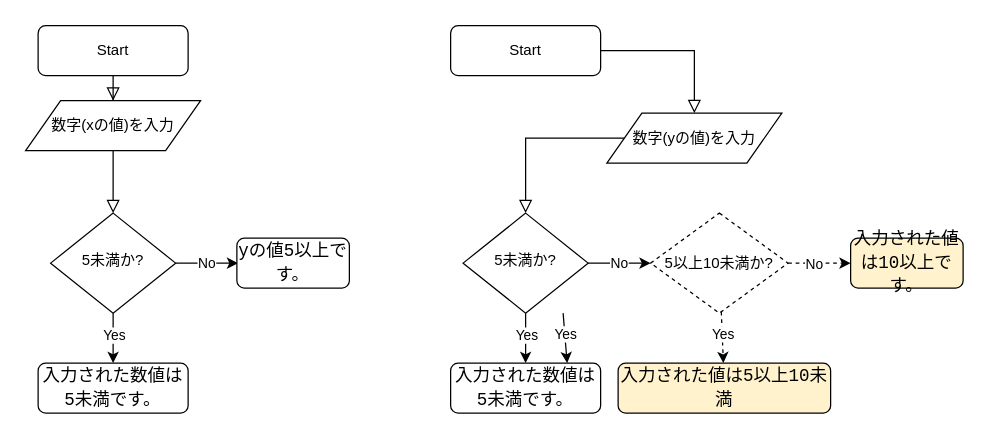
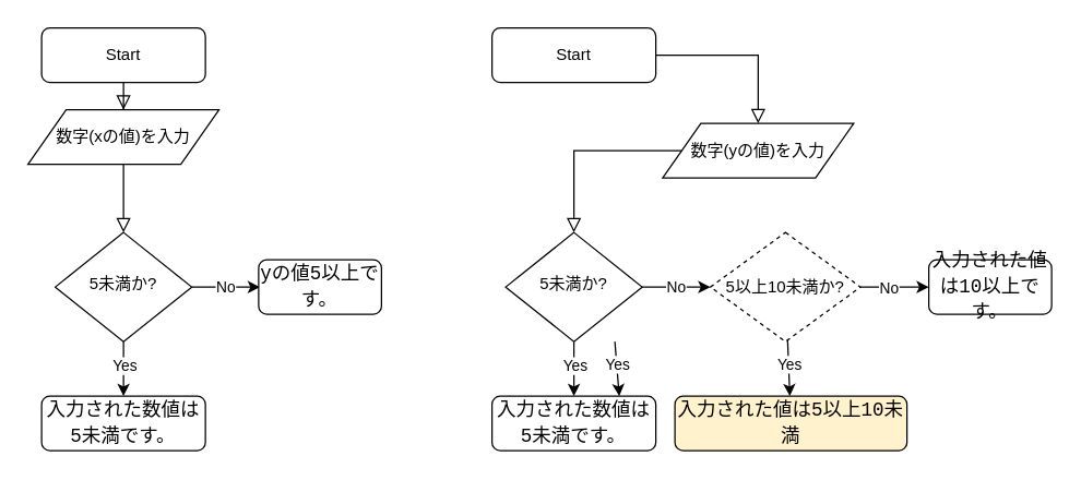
  <mxCell id="0" />
  <mxCell id="1" parent="0" />
  <mxCell id="2" value="" style="rounded=0;html=1;jettySize=auto;orthogonalLoop=1;fontSize=11;endArrow=block;endFill=0;endSize=8;strokeWidth=1;shadow=0;labelBackgroundColor=none;edgeStyle=orthogonalEdgeStyle;" parent="1" source="9" target="7" edge="1"><mxGeometry relative="1" as="geometry" /></mxCell>
  <mxCell id="3" value="Start" style="rounded=1;whiteSpace=wrap;html=1;fontSize=12;glass=0;strokeWidth=1;shadow=0;" parent="1" vertex="1"><mxGeometry x="360" y="20" width="120" height="40" as="geometry" /></mxCell>
  <mxCell id="4" value="No" style="edgeStyle=none;rounded=0;orthogonalLoop=1;jettySize=auto;html=1;" parent="1" source="7" target="13" edge="1"><mxGeometry relative="1" as="geometry" /></mxCell>
  <mxCell id="5" value="" style="edgeStyle=none;rounded=0;orthogonalLoop=1;jettySize=auto;html=1;" parent="1" source="7" target="8" edge="1"><mxGeometry relative="1" as="geometry" /></mxCell>
  <mxCell id="6" value="Yes" style="edgeLabel;html=1;align=center;verticalAlign=middle;resizable=0;points=[];" parent="5" vertex="1" connectable="0"><mxGeometry x="-0.14" y="9" relative="1" as="geometry"><mxPoint x="-9" as="offset" /></mxGeometry></mxCell>
  <mxCell id="7" value="5未満か?" style="rhombus;whiteSpace=wrap;html=1;shadow=0;fontFamily=Helvetica;fontSize=12;align=center;strokeWidth=1;spacing=6;spacingTop=-4;" parent="1" vertex="1"><mxGeometry x="370" y="170" width="100" height="80" as="geometry" /></mxCell>
  <mxCell id="8" value="&lt;div style=&quot;font-family: &amp;#34;consolas&amp;#34; , &amp;#34;courier new&amp;#34; , monospace ; font-size: 14px ; line-height: 19px&quot;&gt;入力された数値は5未満です。&lt;br&gt;&lt;/div&gt;" style="rounded=1;whiteSpace=wrap;html=1;fontSize=12;glass=0;strokeWidth=1;shadow=0;" parent="1" vertex="1"><mxGeometry x="360" y="290" width="120" height="40" as="geometry" /></mxCell>
  <mxCell id="9" value="数字(yの値)を入力" style="shape=parallelogram;perimeter=parallelogramPerimeter;whiteSpace=wrap;html=1;" parent="1" vertex="1"><mxGeometry x="485" y="90" width="140" height="40" as="geometry" /></mxCell>
  <mxCell id="10" value="" style="rounded=0;html=1;jettySize=auto;orthogonalLoop=1;fontSize=11;endArrow=block;endFill=0;endSize=8;strokeWidth=1;shadow=0;labelBackgroundColor=none;edgeStyle=orthogonalEdgeStyle;" parent="1" source="3" target="9" edge="1"><mxGeometry relative="1" as="geometry"><mxPoint x="420" y="60" as="sourcePoint" /><mxPoint x="420" y="170" as="targetPoint" /></mxGeometry></mxCell>
  <mxCell id="11" value="" style="edgeStyle=none;rounded=0;orthogonalLoop=1;jettySize=auto;html=1;" parent="1" source="14" edge="1"><mxGeometry relative="1" as="geometry"><mxPoint x="575" y="330" as="targetPoint" /></mxGeometry></mxCell>
  <mxCell id="12" value="" style="edgeStyle=none;rounded=0;orthogonalLoop=1;jettySize=auto;html=1;" parent="1" source="17" edge="1"><mxGeometry relative="1" as="geometry"><mxPoint x="710" y="210" as="targetPoint" /></mxGeometry></mxCell>
  <mxCell id="13" value="5以上10未満か?" style="rhombus;whiteSpace=wrap;html=1;dashed=1;" parent="1" vertex="1"><mxGeometry x="520" y="170" width="110" height="80" as="geometry" /></mxCell>
  <mxCell id="14" value="&lt;div style=&quot;font-family: &amp;#34;consolas&amp;#34; , &amp;#34;courier new&amp;#34; , monospace ; font-size: 14px ; line-height: 19px&quot;&gt;&lt;span&gt;入力された値は5以上10未満&lt;/span&gt;&lt;/div&gt;" style="rounded=1;whiteSpace=wrap;html=1;fillColor=#fff2cc;" parent="1" vertex="1"><mxGeometry x="494" y="290" width="170" height="40" as="geometry" /></mxCell>
- <mxCell id="15" value="" style="edgeStyle=none;rounded=0;orthogonalLoop=1;jettySize=auto;html=1;dashed=1;" parent="1" source="13" target="14" edge="1"><mxGeometry relative="1" as="geometry"><mxPoint x="575" y="250" as="sourcePoint" /><mxPoint x="575" y="330" as="targetPoint" /></mxGeometry></mxCell>
+ <mxCell id="15" value="" style="edgeStyle=none;rounded=0;orthogonalLoop=1;jettySize=auto;html=1;" parent="1" source="13" target="14" edge="1"><mxGeometry relative="1" as="geometry"><mxPoint x="575" y="250" as="sourcePoint" /><mxPoint x="575" y="330" as="targetPoint" /></mxGeometry></mxCell>
  <mxCell id="16" value="Yes" style="edgeLabel;html=1;align=center;verticalAlign=middle;resizable=0;points=[];" parent="15" vertex="1" connectable="0"><mxGeometry x="-0.14" y="11" relative="1" as="geometry"><mxPoint x="-11" as="offset" /></mxGeometry></mxCell>
- <mxCell id="17" value="&lt;div style=&quot;font-family: &amp;#34;consolas&amp;#34; , &amp;#34;courier new&amp;#34; , monospace ; font-size: 14px ; line-height: 19px&quot;&gt;&lt;span&gt;入力された値は10以上です。&lt;/span&gt;&lt;/div&gt;" style="rounded=1;whiteSpace=wrap;html=1;fillColor=#fff2cc;" parent="1" vertex="1"><mxGeometry x="680" y="190" width="90" height="40" as="geometry" /></mxCell>
- <mxCell id="18" value="" style="edgeStyle=none;rounded=0;orthogonalLoop=1;jettySize=auto;html=1;dashed=1;" parent="1" source="13" target="17" edge="1"><mxGeometry relative="1" as="geometry"><mxPoint x="630" y="210" as="sourcePoint" /><mxPoint x="710" y="210" as="targetPoint" /></mxGeometry></mxCell>
+ <mxCell id="17" value="&lt;div style=&quot;font-family: &amp;#34;consolas&amp;#34; , &amp;#34;courier new&amp;#34; , monospace ; font-size: 14px ; line-height: 19px&quot;&gt;&lt;span&gt;入力された値は10以上です。&lt;/span&gt;&lt;/div&gt;" style="rounded=1;whiteSpace=wrap;html=1;" parent="1" vertex="1"><mxGeometry x="680" y="190" width="90" height="40" as="geometry" /></mxCell>
+ <mxCell id="18" value="" style="edgeStyle=none;rounded=0;orthogonalLoop=1;jettySize=auto;html=1;" parent="1" source="13" target="17" edge="1"><mxGeometry relative="1" as="geometry"><mxPoint x="630" y="210" as="sourcePoint" /><mxPoint x="710" y="210" as="targetPoint" /></mxGeometry></mxCell>
  <mxCell id="19" value="No" style="edgeLabel;html=1;align=center;verticalAlign=middle;resizable=0;points=[];" parent="18" vertex="1" connectable="0"><mxGeometry x="-0.416" y="7" relative="1" as="geometry"><mxPoint x="5" y="7" as="offset" /></mxGeometry></mxCell>
  <mxCell id="20" value="" style="rounded=0;html=1;jettySize=auto;orthogonalLoop=1;fontSize=11;endArrow=block;endFill=0;endSize=8;strokeWidth=1;shadow=0;labelBackgroundColor=none;edgeStyle=orthogonalEdgeStyle;" parent="1" source="27" target="25" edge="1"><mxGeometry relative="1" as="geometry" /></mxCell>
  <mxCell id="21" value="Start" style="rounded=1;whiteSpace=wrap;html=1;fontSize=12;glass=0;strokeWidth=1;shadow=0;" parent="1" vertex="1"><mxGeometry x="30" y="20" width="120" height="40" as="geometry" /></mxCell>
  <mxCell id="22" value="No" style="edgeStyle=none;rounded=0;orthogonalLoop=1;jettySize=auto;html=1;" parent="1" source="25" edge="1"><mxGeometry relative="1" as="geometry"><mxPoint x="190" y="210" as="targetPoint" /></mxGeometry></mxCell>
  <mxCell id="23" value="" style="edgeStyle=none;rounded=0;orthogonalLoop=1;jettySize=auto;html=1;" parent="1" source="25" target="26" edge="1"><mxGeometry relative="1" as="geometry" /></mxCell>
  <mxCell id="24" value="Yes" style="edgeLabel;html=1;align=center;verticalAlign=middle;resizable=0;points=[];" parent="23" vertex="1" connectable="0"><mxGeometry x="-0.14" y="9" relative="1" as="geometry"><mxPoint x="-9" as="offset" /></mxGeometry></mxCell>
  <mxCell id="25" value="5未満か?" style="rhombus;whiteSpace=wrap;html=1;shadow=0;fontFamily=Helvetica;fontSize=12;align=center;strokeWidth=1;spacing=6;spacingTop=-4;" parent="1" vertex="1"><mxGeometry x="40" y="170" width="100" height="80" as="geometry" /></mxCell>
  <mxCell id="26" value="&lt;div style=&quot;font-family: &amp;#34;consolas&amp;#34; , &amp;#34;courier new&amp;#34; , monospace ; font-size: 14px ; line-height: 19px&quot;&gt;入力された数値は5未満です。&lt;br&gt;&lt;/div&gt;" style="rounded=1;whiteSpace=wrap;html=1;fontSize=12;glass=0;strokeWidth=1;shadow=0;" parent="1" vertex="1"><mxGeometry x="30" y="290" width="120" height="40" as="geometry" /></mxCell>
  <mxCell id="27" value="数字(xの値)を入力" style="shape=parallelogram;perimeter=parallelogramPerimeter;whiteSpace=wrap;html=1;" parent="1" vertex="1"><mxGeometry x="20" y="80" width="140" height="40" as="geometry" /></mxCell>
  <mxCell id="28" value="" style="rounded=0;html=1;jettySize=auto;orthogonalLoop=1;fontSize=11;endArrow=block;endFill=0;endSize=8;strokeWidth=1;shadow=0;labelBackgroundColor=none;edgeStyle=orthogonalEdgeStyle;" parent="1" source="21" target="27" edge="1"><mxGeometry relative="1" as="geometry"><mxPoint x="90" y="60" as="sourcePoint" /><mxPoint x="90" y="170" as="targetPoint" /></mxGeometry></mxCell>
  <mxCell id="29" value="" style="edgeStyle=none;rounded=0;orthogonalLoop=1;jettySize=auto;html=1;" parent="1" edge="1"><mxGeometry relative="1" as="geometry"><mxPoint x="245" y="330" as="targetPoint" /><mxPoint x="245" y="330" as="sourcePoint" /></mxGeometry></mxCell>
  <mxCell id="30" value="" style="edgeStyle=none;rounded=0;orthogonalLoop=1;jettySize=auto;html=1;" parent="1" edge="1"><mxGeometry relative="1" as="geometry"><mxPoint x="450" y="250" as="sourcePoint" /><mxPoint x="453.2" y="290" as="targetPoint" /></mxGeometry></mxCell>
  <mxCell id="31" value="Yes" style="edgeLabel;html=1;align=center;verticalAlign=middle;resizable=0;points=[];" parent="30" vertex="1" connectable="0"><mxGeometry x="-0.14" y="11" relative="1" as="geometry"><mxPoint x="-11" as="offset" /></mxGeometry></mxCell>
  <mxCell id="32" value="&lt;div style=&quot;font-family: &amp;#34;consolas&amp;#34; , &amp;#34;courier new&amp;#34; , monospace ; font-size: 14px ; line-height: 19px&quot;&gt;&lt;span&gt;yの値5以上です。&lt;/span&gt;&lt;/div&gt;" style="rounded=1;whiteSpace=wrap;html=1;" parent="1" vertex="1"><mxGeometry x="189" y="190" width="90" height="40" as="geometry" /></mxCell>
